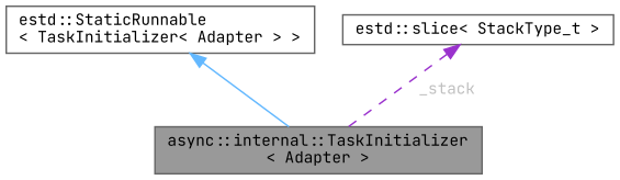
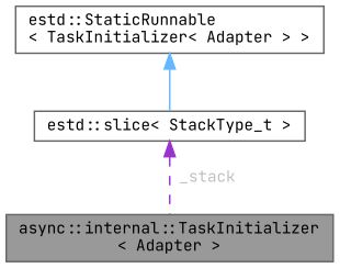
  digraph {
    fontname="JetBrains Mono"
    node [color=gray40 fillcolor=white fontname="JetBrains Mono" fontsize=10 shape=box style=filled]
    edge [dir=back fontname="JetBrains Mono" fontsize=10 labelfontname=Helvetica labelfontsize=10]
    n1 [fillcolor=grey60 fontcolor=black height=0.2 label="async::internal::TaskInitializer\l\< Adapter \>" width=0.4]
    n2 [height=0.2 label="estd::StaticRunnable\l\< TaskInitializer\< Adapter \> \>" width=0.4]
    n3 [height=0.2 label="estd::slice\< StackType_t \>" width=0.4]
-   n2 -> n1 [color=steelblue1 style=solid]
+   n2 -> n3 [color=steelblue1 style=solid]
    n3 -> n1 [color=darkorchid3 fontcolor=grey label=" _stack" style=dashed]
  }
